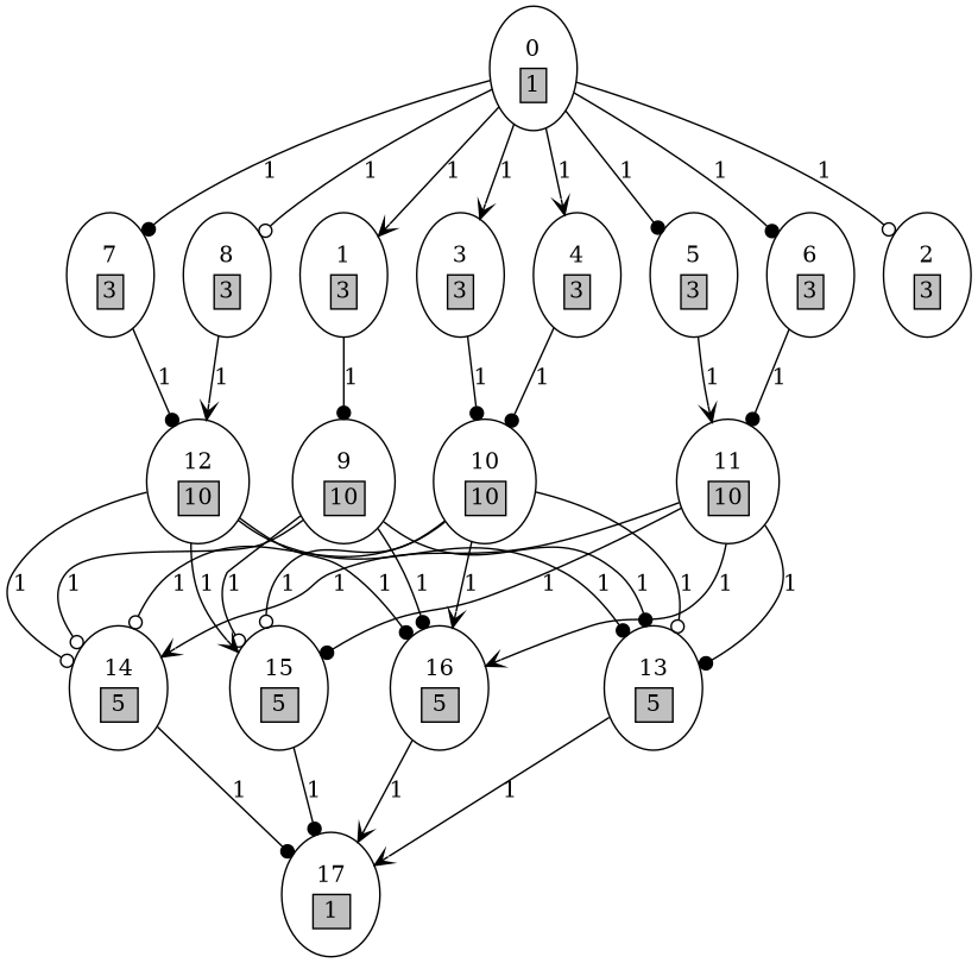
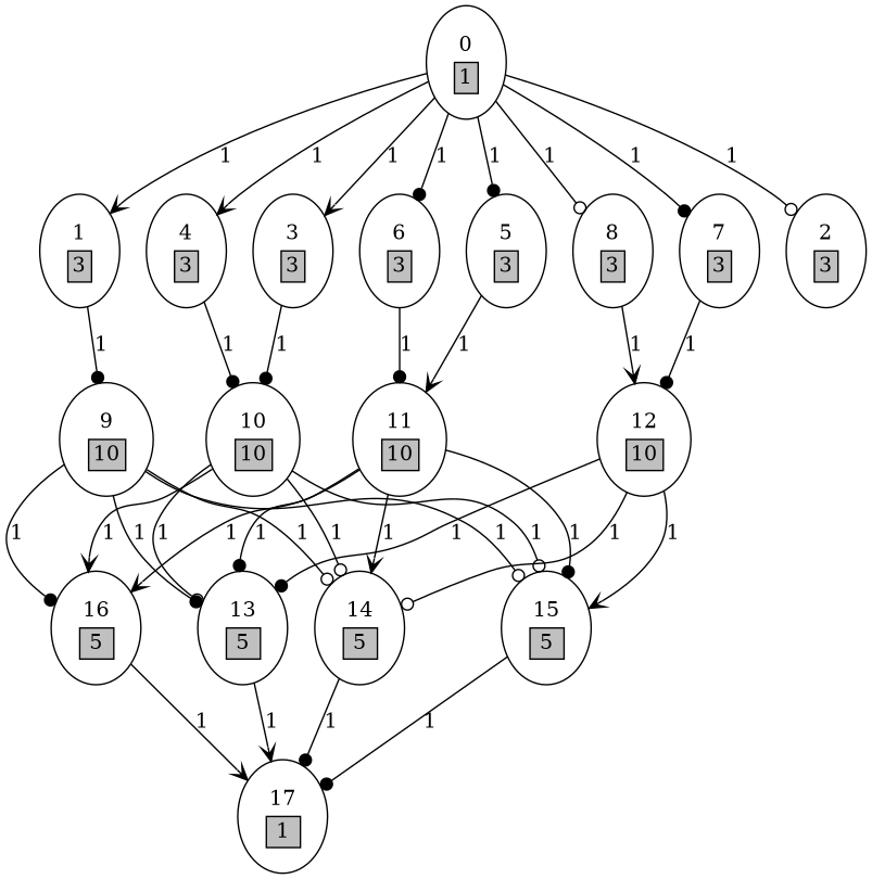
  digraph {
    edge [arrowhead=dot]
    n1 [label=<<TABLE border="0"><TR><TD>0</TD></TR><TR><TD border="1" bgcolor="grey">1</TD></TR></TABLE>>]
    n2 [label=<<TABLE border="0"><TR><TD>1</TD></TR><TR><TD border="1" bgcolor="grey">3</TD></TR></TABLE>>]
    n3 [label=<<TABLE border="0"><TR><TD>2</TD></TR><TR><TD border="1" bgcolor="grey">3</TD></TR></TABLE>>]
    n4 [label=<<TABLE border="0"><TR><TD>3</TD></TR><TR><TD border="1" bgcolor="grey">3</TD></TR></TABLE>>]
    n5 [label=<<TABLE border="0"><TR><TD>4</TD></TR><TR><TD border="1" bgcolor="grey">3</TD></TR></TABLE>>]
    n6 [label=<<TABLE border="0"><TR><TD>5</TD></TR><TR><TD border="1" bgcolor="grey">3</TD></TR></TABLE>>]
    n7 [label=<<TABLE border="0"><TR><TD>6</TD></TR><TR><TD border="1" bgcolor="grey">3</TD></TR></TABLE>>]
    n8 [label=<<TABLE border="0"><TR><TD>7</TD></TR><TR><TD border="1" bgcolor="grey">3</TD></TR></TABLE>>]
    n9 [label=<<TABLE border="0"><TR><TD>8</TD></TR><TR><TD border="1" bgcolor="grey">3</TD></TR></TABLE>>]
    n10 [label=<<TABLE border="0"><TR><TD>9</TD></TR><TR><TD border="1" bgcolor="grey">10</TD></TR></TABLE>>]
    n11 [label=<<TABLE border="0"><TR><TD>10</TD></TR><TR><TD border="1" bgcolor="grey">10</TD></TR></TABLE>>]
    n12 [label=<<TABLE border="0"><TR><TD>11</TD></TR><TR><TD border="1" bgcolor="grey">10</TD></TR></TABLE>>]
    n13 [label=<<TABLE border="0"><TR><TD>12</TD></TR><TR><TD border="1" bgcolor="grey">10</TD></TR></TABLE>>]
    n14 [label=<<TABLE border="0"><TR><TD>13</TD></TR><TR><TD border="1" bgcolor="grey">5</TD></TR></TABLE>>]
    n15 [label=<<TABLE border="0"><TR><TD>14</TD></TR><TR><TD border="1" bgcolor="grey">5</TD></TR></TABLE>>]
    n16 [label=<<TABLE border="0"><TR><TD>15</TD></TR><TR><TD border="1" bgcolor="grey">5</TD></TR></TABLE>>]
    n17 [label=<<TABLE border="0"><TR><TD>16</TD></TR><TR><TD border="1" bgcolor="grey">5</TD></TR></TABLE>>]
    n18 [label=<<TABLE border="0"><TR><TD>17</TD></TR><TR><TD border="1" bgcolor="grey">1</TD></TR></TABLE>>]
    n1 -> n2 [arrowhead=vee label=1]
    n1 -> n3 [arrowhead=odot label=1]
    n1 -> n4 [arrowhead=vee label=1]
    n1 -> n5 [arrowhead=vee label=1]
    n1 -> n6 [label=1]
    n1 -> n7 [label=1]
    n1 -> n8 [label=1]
    n1 -> n9 [arrowhead=odot label=1]
    n2 -> n10 [label=1]
    n4 -> n11 [label=1]
    n5 -> n11 [label=1]
    n6 -> n12 [arrowhead=vee label=1]
    n7 -> n12 [label=1]
    n8 -> n13 [label=1]
    n9 -> n13 [arrowhead=vee label=1]
    n10 -> n14 [label=1]
    n10 -> n15 [arrowhead=odot label=1]
    n10 -> n16 [arrowhead=odot label=1]
    n10 -> n17 [label=1]
    n11 -> n14 [arrowhead=odot label=1]
    n11 -> n15 [arrowhead=odot label=1]
    n11 -> n16 [arrowhead=odot label=1]
    n11 -> n17 [arrowhead=vee label=1]
    n12 -> n14 [label=1]
    n12 -> n15 [arrowhead=vee label=1]
    n12 -> n16 [label=1]
    n12 -> n17 [arrowhead=vee label=1]
    n13 -> n14 [label=1]
    n13 -> n15 [arrowhead=odot label=1]
    n13 -> n16 [arrowhead=vee label=1]
-   n13 -> n17 [label=1]
    n14 -> n18 [arrowhead=vee label=1]
    n15 -> n18 [label=1]
    n16 -> n18 [label=1]
    n17 -> n18 [arrowhead=vee label=1]
  }
